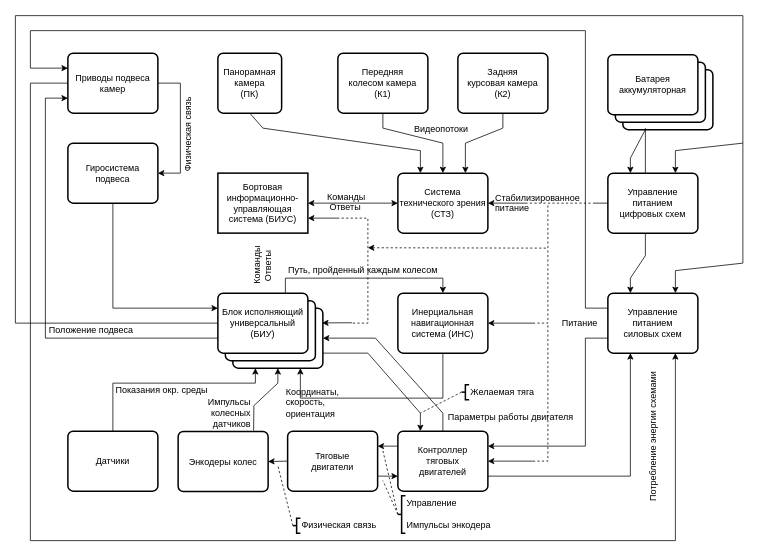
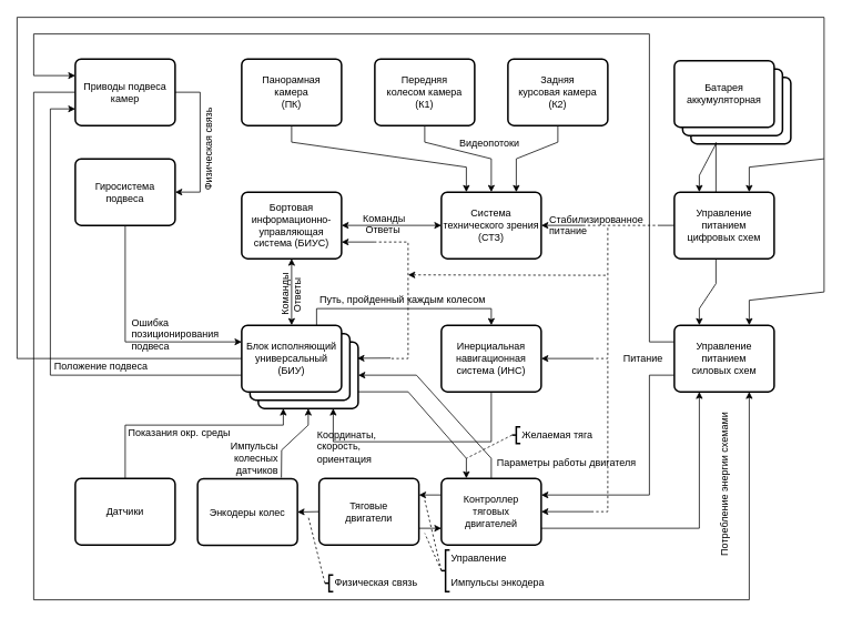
  <mxCell id="0" />
  <mxCell id="1" parent="0" />
  <mxCell id="2" value="" style="edgeStyle=orthogonalEdgeStyle;rounded=0;orthogonalLoop=1;jettySize=auto;html=1;exitX=1;exitY=0.5;exitDx=0;exitDy=0;startArrow=classic;startFill=1;" parent="1" source="4" edge="1"><mxGeometry relative="1" as="geometry"><mxPoint x="530" y="270" as="targetPoint" /></mxGeometry></mxCell>
- <mxCell id="4" value="Бортовая информационно-управляющая система (БИУС)" style="whiteSpace=wrap;html=1;absoluteArcSize=1;arcSize=14;strokeWidth=2;rounded=0;" parent="1" vertex="1"><mxGeometry x="290" y="230" width="120" height="80" as="geometry" /></mxCell>
+ <mxCell id="3" value="" style="edgeStyle=orthogonalEdgeStyle;rounded=0;orthogonalLoop=1;jettySize=auto;html=1;startArrow=classic;startFill=1;endArrow=classic;endFill=1;" parent="1" source="4" target="16" edge="1"><mxGeometry relative="1" as="geometry" /></mxCell>
+ <mxCell id="4" value="Бортовая информационно-управляющая система (БИУС)" style="rounded=1;whiteSpace=wrap;html=1;absoluteArcSize=1;arcSize=14;strokeWidth=2;" parent="1" vertex="1"><mxGeometry x="290" y="230" width="120" height="80" as="geometry" /></mxCell>
  <mxCell id="5" value="" style="rounded=0;orthogonalLoop=1;jettySize=auto;html=1;endArrow=none;endFill=0;startArrow=classic;startFill=1;entryX=0.5;entryY=1;entryDx=0;entryDy=0;exitX=0.25;exitY=0;exitDx=0;exitDy=0;" parent="1" source="8" target="9" edge="1"><mxGeometry relative="1" as="geometry"><mxPoint x="510" y="210" as="sourcePoint" /><Array as="points"><mxPoint x="560" y="200" /><mxPoint x="350" y="170" /></Array></mxGeometry></mxCell>
  <mxCell id="6" style="rounded=0;orthogonalLoop=1;jettySize=auto;html=1;exitX=0.5;exitY=0;exitDx=0;exitDy=0;entryX=0.5;entryY=1;entryDx=0;entryDy=0;startArrow=classic;startFill=1;endArrow=none;endFill=0;" parent="1" source="8" target="10" edge="1"><mxGeometry relative="1" as="geometry"><Array as="points"><mxPoint x="590" y="190" /><mxPoint x="510" y="170" /></Array></mxGeometry></mxCell>
  <mxCell id="7" style="rounded=0;orthogonalLoop=1;jettySize=auto;html=1;exitX=0.75;exitY=0;exitDx=0;exitDy=0;entryX=0.5;entryY=1;entryDx=0;entryDy=0;startArrow=classic;startFill=1;endArrow=none;endFill=0;" parent="1" source="8" target="11" edge="1"><mxGeometry relative="1" as="geometry"><Array as="points"><mxPoint x="620" y="190" /><mxPoint x="670" y="170" /></Array></mxGeometry></mxCell>
  <mxCell id="8" value="Система технического зрения (СТЗ)" style="rounded=1;whiteSpace=wrap;html=1;absoluteArcSize=1;arcSize=14;strokeWidth=2;" parent="1" vertex="1"><mxGeometry x="530" y="230" width="120" height="80" as="geometry" /></mxCell>
- <mxCell id="9" value="&lt;div&gt;Панорамная&lt;/div&gt;&lt;div&gt;камера&lt;/div&gt;&lt;div&gt;(ПК)&lt;/div&gt;" style="rounded=1;whiteSpace=wrap;html=1;absoluteArcSize=1;arcSize=14;strokeWidth=2;" parent="1" vertex="1"><mxGeometry x="290" y="70" width="85" height="80" as="geometry" /></mxCell>
+ <mxCell id="9" value="&lt;div&gt;Панорамная&lt;/div&gt;&lt;div&gt;камера&lt;/div&gt;&lt;div&gt;(ПК)&lt;/div&gt;" style="rounded=1;whiteSpace=wrap;html=1;absoluteArcSize=1;arcSize=14;strokeWidth=2;" parent="1" vertex="1"><mxGeometry x="290" y="70" width="120" height="80" as="geometry" /></mxCell>
  <mxCell id="10" value="&lt;div&gt;Передняя&lt;br&gt;&lt;/div&gt;&lt;div&gt;колесом камера&lt;/div&gt;&lt;div&gt;(К1)&lt;/div&gt;" style="rounded=1;whiteSpace=wrap;html=1;absoluteArcSize=1;arcSize=14;strokeWidth=2;" parent="1" vertex="1"><mxGeometry x="450" y="70" width="120" height="80" as="geometry" /></mxCell>
  <mxCell id="11" value="&lt;div&gt;Задняя&lt;/div&gt;&lt;div&gt;курсовая камера&lt;/div&gt;&lt;div&gt;(К2)&lt;/div&gt;" style="rounded=1;whiteSpace=wrap;html=1;absoluteArcSize=1;arcSize=14;strokeWidth=2;" parent="1" vertex="1"><mxGeometry x="610" y="70" width="120" height="80" as="geometry" /></mxCell>
  <mxCell id="12" value="Видеопотоки" style="text;html=1;resizable=0;points=[];autosize=1;align=left;verticalAlign=top;spacingTop=-4;" parent="1" vertex="1"><mxGeometry x="550" y="162" width="90" height="20" as="geometry" /></mxCell>
  <mxCell id="13" value="" style="group" parent="1" vertex="1" connectable="0"><mxGeometry x="290" y="390" width="140" height="100" as="geometry" /></mxCell>
  <mxCell id="14" value="" style="rounded=1;whiteSpace=wrap;html=1;absoluteArcSize=1;arcSize=14;strokeWidth=2;" parent="13" vertex="1"><mxGeometry x="20" y="20" width="120" height="80" as="geometry" /></mxCell>
  <mxCell id="15" value="" style="rounded=1;whiteSpace=wrap;html=1;absoluteArcSize=1;arcSize=14;strokeWidth=2;" parent="13" vertex="1"><mxGeometry x="10" y="10" width="120" height="80" as="geometry" /></mxCell>
  <mxCell id="16" value="Блок исполняющий универсальный (БИУ)" style="rounded=1;whiteSpace=wrap;html=1;absoluteArcSize=1;arcSize=14;strokeWidth=2;" parent="13" vertex="1"><mxGeometry width="120" height="80" as="geometry" /></mxCell>
  <mxCell id="17" style="edgeStyle=orthogonalEdgeStyle;rounded=0;orthogonalLoop=1;jettySize=auto;html=1;exitX=1;exitY=0.5;exitDx=0;exitDy=0;entryX=1;entryY=0.5;entryDx=0;entryDy=0;startArrow=none;startFill=0;endArrow=classic;endFill=1;" parent="1" source="19" target="22" edge="1"><mxGeometry relative="1" as="geometry"><Array as="points"><mxPoint x="240" y="110" /><mxPoint x="240" y="230" /></Array></mxGeometry></mxCell>
  <mxCell id="18" style="edgeStyle=none;rounded=0;orthogonalLoop=1;jettySize=auto;html=1;exitX=0;exitY=0.5;exitDx=0;exitDy=0;entryX=0.75;entryY=1;entryDx=0;entryDy=0;endArrow=classic;endFill=1;" edge="1" parent="1" source="19" target="70"><mxGeometry relative="1" as="geometry"><Array as="points"><mxPoint x="40" y="110" /><mxPoint x="40" y="720" /><mxPoint x="900" y="720" /></Array></mxGeometry></mxCell>
  <mxCell id="19" value="Приводы подвеса камер" style="rounded=1;whiteSpace=wrap;html=1;absoluteArcSize=1;arcSize=14;strokeWidth=2;" parent="1" vertex="1"><mxGeometry x="90" y="70" width="120" height="80" as="geometry" /></mxCell>
  <mxCell id="20" value="" style="edgeStyle=orthogonalEdgeStyle;rounded=0;orthogonalLoop=1;jettySize=auto;html=1;startArrow=none;startFill=0;endArrow=classic;endFill=1;entryX=0;entryY=0.75;entryDx=0;entryDy=0;exitX=0;exitY=0.75;exitDx=0;exitDy=0;" parent="1" source="16" target="19" edge="1"><mxGeometry relative="1" as="geometry"><Array as="points"><mxPoint x="60" y="450" /><mxPoint x="60" y="130" /></Array></mxGeometry></mxCell>
  <mxCell id="21" style="edgeStyle=orthogonalEdgeStyle;rounded=0;orthogonalLoop=1;jettySize=auto;html=1;exitX=0.5;exitY=1;exitDx=0;exitDy=0;entryX=0;entryY=0.25;entryDx=0;entryDy=0;startArrow=none;startFill=0;endArrow=classic;endFill=1;" parent="1" source="22" target="16" edge="1"><mxGeometry relative="1" as="geometry" /></mxCell>
  <mxCell id="22" value="Гиросистема подвеса" style="rounded=1;whiteSpace=wrap;html=1;absoluteArcSize=1;arcSize=14;strokeWidth=2;" parent="1" vertex="1"><mxGeometry x="90" y="190" width="120" height="80" as="geometry" /></mxCell>
  <mxCell id="23" value="Положение подвеса" style="text;html=1;resizable=0;points=[];autosize=1;align=left;verticalAlign=top;spacingTop=-4;" parent="1" vertex="1"><mxGeometry x="63" y="430" width="130" height="20" as="geometry" /></mxCell>
+ <mxCell id="24" value="&lt;div&gt;Ошибка&lt;/div&gt;&lt;div&gt;позиционирования&lt;/div&gt;&lt;div&gt;подвеса&lt;br&gt;&lt;/div&gt;" style="text;html=1;resizable=0;points=[];autosize=1;align=left;verticalAlign=top;spacingTop=-4;" parent="1" vertex="1"><mxGeometry x="156" y="377" width="130" height="40" as="geometry" /></mxCell>
  <mxCell id="25" value="&lt;div&gt;Физическая связь&lt;/div&gt;" style="text;html=1;resizable=0;points=[];autosize=1;align=left;verticalAlign=top;spacingTop=-4;rotation=-90;" parent="1" vertex="1"><mxGeometry x="190" y="160" width="120" height="20" as="geometry" /></mxCell>
  <mxCell id="26" value="&lt;div&gt;Команды&lt;/div&gt;&lt;div&gt;&amp;nbsp;Ответы&lt;br&gt;&lt;/div&gt;" style="text;html=1;resizable=0;points=[];autosize=1;align=left;verticalAlign=top;spacingTop=-4;" parent="1" vertex="1"><mxGeometry x="434" y="252" width="70" height="30" as="geometry" /></mxCell>
  <mxCell id="27" value="&lt;div&gt;Команды&lt;/div&gt;&lt;div&gt;&amp;nbsp;Ответы&lt;br&gt;&lt;/div&gt;" style="text;html=1;resizable=0;points=[];autosize=1;align=left;verticalAlign=top;spacingTop=-4;rotation=-90;" parent="1" vertex="1"><mxGeometry x="313" y="330" width="70" height="30" as="geometry" /></mxCell>
  <mxCell id="28" style="edgeStyle=orthogonalEdgeStyle;rounded=0;orthogonalLoop=1;jettySize=auto;html=1;exitX=0.75;exitY=0;exitDx=0;exitDy=0;startArrow=none;startFill=0;endArrow=classic;endFill=1;entryX=0.5;entryY=0;entryDx=0;entryDy=0;" parent="1" source="16" target="30" edge="1"><mxGeometry relative="1" as="geometry"><mxPoint x="550" y="470" as="targetPoint" /></mxGeometry></mxCell>
  <mxCell id="29" style="edgeStyle=orthogonalEdgeStyle;rounded=0;orthogonalLoop=1;jettySize=auto;html=1;exitX=0.5;exitY=1;exitDx=0;exitDy=0;startArrow=none;startFill=0;endArrow=classic;endFill=1;entryX=0.75;entryY=1;entryDx=0;entryDy=0;" parent="1" source="30" edge="1" target="14"><mxGeometry relative="1" as="geometry"><mxPoint x="380" y="490" as="targetPoint" /><Array as="points"><mxPoint x="590" y="530" /><mxPoint x="400" y="530" /></Array></mxGeometry></mxCell>
  <mxCell id="30" value="Инерциальная навигационная система (ИНС)" style="rounded=1;whiteSpace=wrap;html=1;absoluteArcSize=1;arcSize=14;strokeWidth=2;" parent="1" vertex="1"><mxGeometry x="530" y="390" width="120" height="80" as="geometry" /></mxCell>
  <mxCell id="31" value="Путь, пройденный каждым колесом" style="text;html=1;resizable=0;points=[];autosize=1;align=left;verticalAlign=top;spacingTop=-4;" parent="1" vertex="1"><mxGeometry x="382" y="350" width="220" height="20" as="geometry" /></mxCell>
  <mxCell id="32" value="&lt;div&gt;Координаты,&lt;/div&gt;&lt;div&gt;скорость,&lt;/div&gt;&lt;div&gt;ориентация&lt;br&gt;&lt;/div&gt;" style="text;html=1;resizable=0;points=[];autosize=1;align=left;verticalAlign=top;spacingTop=-4;" parent="1" vertex="1"><mxGeometry x="379" y="512" width="90" height="40" as="geometry" /></mxCell>
  <mxCell id="33" style="rounded=0;orthogonalLoop=1;jettySize=auto;html=1;exitX=0.839;exitY=-0.016;exitDx=0;exitDy=0;entryX=0.5;entryY=1;entryDx=0;entryDy=0;exitPerimeter=0;" edge="1" parent="1" source="34" target="14"><mxGeometry relative="1" as="geometry"><Array as="points"><mxPoint x="338" y="540" /><mxPoint x="370" y="510" /></Array></mxGeometry></mxCell>
  <mxCell id="34" value="Энкодеры колес" style="rounded=1;whiteSpace=wrap;html=1;absoluteArcSize=1;arcSize=14;strokeWidth=2;" vertex="1" parent="1"><mxGeometry x="237" y="574.5" width="120" height="80" as="geometry" /></mxCell>
  <mxCell id="35" style="edgeStyle=orthogonalEdgeStyle;rounded=0;orthogonalLoop=1;jettySize=auto;html=1;exitX=0.5;exitY=0;exitDx=0;exitDy=0;entryX=0.25;entryY=1;entryDx=0;entryDy=0;" edge="1" parent="1" source="36" target="14"><mxGeometry relative="1" as="geometry"><Array as="points"><mxPoint x="150" y="510" /><mxPoint x="340" y="510" /></Array></mxGeometry></mxCell>
  <mxCell id="36" value="Датчики" style="rounded=1;whiteSpace=wrap;html=1;absoluteArcSize=1;arcSize=14;strokeWidth=2;" vertex="1" parent="1"><mxGeometry x="90" y="574" width="120" height="80" as="geometry" /></mxCell>
  <mxCell id="37" value="&lt;div align=&quot;right&quot;&gt;Импульсы&lt;/div&gt;&lt;div align=&quot;right&quot;&gt;колесных&lt;/div&gt;&lt;div align=&quot;right&quot;&gt;датчиков&lt;br&gt;&lt;/div&gt;" style="text;html=1;resizable=0;points=[];autosize=1;align=left;verticalAlign=top;spacingTop=-4;" vertex="1" parent="1"><mxGeometry x="275" y="526" width="70" height="40" as="geometry" /></mxCell>
  <mxCell id="38" value="Показания окр. среды" style="text;html=1;resizable=0;points=[];autosize=1;align=left;verticalAlign=top;spacingTop=-4;" vertex="1" parent="1"><mxGeometry x="152" y="509" width="140" height="20" as="geometry" /></mxCell>
  <mxCell id="39" style="edgeStyle=none;rounded=0;orthogonalLoop=1;jettySize=auto;html=1;exitX=0;exitY=0.25;exitDx=0;exitDy=0;entryX=1;entryY=0.25;entryDx=0;entryDy=0;" edge="1" parent="1" source="42" target="46"><mxGeometry relative="1" as="geometry" /></mxCell>
  <mxCell id="40" style="edgeStyle=none;rounded=0;orthogonalLoop=1;jettySize=auto;html=1;exitX=0.5;exitY=0;exitDx=0;exitDy=0;entryX=1;entryY=0.5;entryDx=0;entryDy=0;" edge="1" parent="1" source="42" target="14"><mxGeometry relative="1" as="geometry"><Array as="points"><mxPoint x="590" y="550" /><mxPoint x="500" y="450" /></Array></mxGeometry></mxCell>
  <mxCell id="41" style="edgeStyle=none;rounded=0;orthogonalLoop=1;jettySize=auto;html=1;exitX=1;exitY=0.75;exitDx=0;exitDy=0;entryX=0.25;entryY=1;entryDx=0;entryDy=0;endArrow=classic;endFill=1;" edge="1" parent="1" source="42" target="70"><mxGeometry relative="1" as="geometry"><Array as="points"><mxPoint x="840" y="634" /></Array></mxGeometry></mxCell>
  <mxCell id="42" value="&lt;div&gt;Контроллер&lt;/div&gt;&lt;div&gt;тяговых&lt;/div&gt;&lt;div&gt;двигателей&lt;/div&gt;" style="rounded=1;whiteSpace=wrap;html=1;absoluteArcSize=1;arcSize=14;strokeWidth=2;" vertex="1" parent="1"><mxGeometry x="530" y="574" width="120" height="80" as="geometry" /></mxCell>
  <mxCell id="43" style="rounded=0;orthogonalLoop=1;jettySize=auto;html=1;exitX=1;exitY=0.75;exitDx=0;exitDy=0;entryX=0.25;entryY=0;entryDx=0;entryDy=0;" edge="1" parent="1" source="14" target="42"><mxGeometry relative="1" as="geometry"><Array as="points"><mxPoint x="490" y="470" /><mxPoint x="560" y="550" /></Array></mxGeometry></mxCell>
  <mxCell id="44" style="edgeStyle=none;rounded=0;orthogonalLoop=1;jettySize=auto;html=1;exitX=0;exitY=0.5;exitDx=0;exitDy=0;entryX=1;entryY=0.5;entryDx=0;entryDy=0;" edge="1" parent="1" source="46" target="34"><mxGeometry relative="1" as="geometry"><Array as="points" /></mxGeometry></mxCell>
  <mxCell id="45" style="edgeStyle=none;rounded=0;orthogonalLoop=1;jettySize=auto;html=1;exitX=1;exitY=0.75;exitDx=0;exitDy=0;entryX=0;entryY=0.75;entryDx=0;entryDy=0;" edge="1" parent="1" source="46" target="42"><mxGeometry relative="1" as="geometry" /></mxCell>
  <mxCell id="46" value="&lt;div&gt;Тяговые&lt;/div&gt;&lt;div&gt;двигатели&lt;br&gt;&lt;/div&gt;" style="rounded=1;whiteSpace=wrap;html=1;absoluteArcSize=1;arcSize=14;strokeWidth=2;" vertex="1" parent="1"><mxGeometry x="383" y="574" width="120" height="80" as="geometry" /></mxCell>
  <mxCell id="47" value="Параметры работы двигателя" style="text;html=1;resizable=0;points=[];autosize=1;align=left;verticalAlign=top;spacingTop=-4;" vertex="1" parent="1"><mxGeometry x="595" y="546" width="190" height="20" as="geometry" /></mxCell>
  <mxCell id="48" value="" style="group" vertex="1" connectable="0" parent="1"><mxGeometry x="615" y="512" width="110" height="20" as="geometry" /></mxCell>
  <mxCell id="49" value="Желаемая тяга" style="text;html=1;resizable=0;points=[];autosize=1;align=left;verticalAlign=top;spacingTop=-4;" vertex="1" parent="48"><mxGeometry x="10" width="100" height="20" as="geometry" /></mxCell>
  <mxCell id="50" value="" style="strokeWidth=2;html=1;shape=mxgraph.flowchart.annotation_2;align=left;pointerEvents=1" vertex="1" parent="48"><mxGeometry width="10" height="20" as="geometry" /></mxCell>
  <mxCell id="51" style="edgeStyle=none;rounded=0;orthogonalLoop=1;jettySize=auto;html=1;endArrow=none;endFill=0;exitX=0;exitY=0.5;exitDx=0;exitDy=0;exitPerimeter=0;dashed=1;" edge="1" parent="1" source="50"><mxGeometry relative="1" as="geometry"><mxPoint x="560" y="550" as="targetPoint" /></mxGeometry></mxCell>
  <mxCell id="52" value="" style="group" vertex="1" connectable="0" parent="1"><mxGeometry x="390" y="690" width="130" height="20.143" as="geometry" /></mxCell>
  <mxCell id="53" value="&lt;div&gt;Физическая связь&lt;/div&gt;" style="text;html=1;resizable=0;points=[];autosize=1;align=left;verticalAlign=top;spacingTop=-4;rotation=0;" vertex="1" parent="52"><mxGeometry x="10" y="0.143" width="120" height="20" as="geometry" /></mxCell>
  <mxCell id="54" value="" style="strokeWidth=2;html=1;shape=mxgraph.flowchart.annotation_2;align=left;pointerEvents=1" vertex="1" parent="52"><mxGeometry width="10" height="20" as="geometry" /></mxCell>
  <mxCell id="55" style="edgeStyle=none;rounded=0;orthogonalLoop=1;jettySize=auto;html=1;exitX=0;exitY=0.5;exitDx=0;exitDy=0;exitPerimeter=0;dashed=1;endArrow=none;endFill=0;" edge="1" parent="1" source="54"><mxGeometry relative="1" as="geometry"><mxPoint x="370" y="620" as="targetPoint" /><mxPoint x="389.935" y="700.032" as="sourcePoint" /></mxGeometry></mxCell>
  <mxCell id="56" value="" style="group" vertex="1" connectable="0" parent="1"><mxGeometry x="530" y="660" width="160" height="50" as="geometry" /></mxCell>
  <mxCell id="57" value="&lt;div&gt;Управление&lt;br&gt;&lt;/div&gt;&lt;div&gt;&lt;br&gt;&lt;/div&gt;&lt;div&gt;Импульсы энкодера&lt;br&gt;&lt;/div&gt;" style="text;html=1;resizable=0;points=[];autosize=1;align=left;verticalAlign=top;spacingTop=-4;rotation=0;" vertex="1" parent="56"><mxGeometry x="10" y="0.143" width="130" height="40" as="geometry" /></mxCell>
  <mxCell id="58" value="" style="strokeWidth=2;html=1;shape=mxgraph.flowchart.annotation_2;align=left;pointerEvents=1" vertex="1" parent="56"><mxGeometry width="10" height="50" as="geometry" /></mxCell>
  <mxCell id="59" style="edgeStyle=none;rounded=0;orthogonalLoop=1;jettySize=auto;html=1;exitX=0;exitY=0.5;exitDx=0;exitDy=0;exitPerimeter=0;dashed=1;endArrow=none;endFill=0;" edge="1" parent="1" source="58"><mxGeometry relative="1" as="geometry"><mxPoint x="510" y="640" as="targetPoint" /></mxGeometry></mxCell>
  <mxCell id="60" style="edgeStyle=none;rounded=0;orthogonalLoop=1;jettySize=auto;html=1;exitX=0;exitY=0.5;exitDx=0;exitDy=0;exitPerimeter=0;dashed=1;endArrow=none;endFill=0;" edge="1" parent="1" source="58"><mxGeometry relative="1" as="geometry"><mxPoint x="510" y="600" as="targetPoint" /><mxPoint x="530" y="685" as="sourcePoint" /></mxGeometry></mxCell>
  <mxCell id="61" value="" style="group" vertex="1" connectable="0" parent="1"><mxGeometry x="810" y="72" width="140" height="100" as="geometry" /></mxCell>
  <mxCell id="62" value="" style="rounded=1;whiteSpace=wrap;html=1;absoluteArcSize=1;arcSize=14;strokeWidth=2;" vertex="1" parent="61"><mxGeometry x="20" y="20" width="120" height="80" as="geometry" /></mxCell>
  <mxCell id="63" value="" style="rounded=1;whiteSpace=wrap;html=1;absoluteArcSize=1;arcSize=14;strokeWidth=2;" vertex="1" parent="61"><mxGeometry x="10" y="10" width="120" height="80" as="geometry" /></mxCell>
  <mxCell id="64" value="Батарея аккумуляторная" style="rounded=1;whiteSpace=wrap;html=1;absoluteArcSize=1;arcSize=14;strokeWidth=2;" vertex="1" parent="61"><mxGeometry width="120" height="80" as="geometry" /></mxCell>
  <mxCell id="65" style="edgeStyle=none;rounded=0;orthogonalLoop=1;jettySize=auto;html=1;endArrow=none;endFill=0;dashed=1;" edge="1" parent="1"><mxGeometry relative="1" as="geometry"><mxPoint x="790" y="270" as="targetPoint" /><mxPoint x="700" y="270" as="sourcePoint" /></mxGeometry></mxCell>
  <mxCell id="66" style="edgeStyle=none;rounded=0;orthogonalLoop=1;jettySize=auto;html=1;entryX=0.25;entryY=0;entryDx=0;entryDy=0;startArrow=none;startFill=0;endArrow=classic;endFill=1;" edge="1" parent="1" target="70"><mxGeometry relative="1" as="geometry"><mxPoint x="860" y="170" as="sourcePoint" /><Array as="points"><mxPoint x="860" y="340" /><mxPoint x="840" y="370" /></Array></mxGeometry></mxCell>
  <mxCell id="67" value="&lt;div&gt;Управление&lt;/div&gt;&lt;div&gt;питанием&lt;/div&gt;&lt;div&gt;цифровых схем&lt;br&gt;&lt;/div&gt;" style="rounded=1;whiteSpace=wrap;html=1;absoluteArcSize=1;arcSize=14;strokeWidth=2;" vertex="1" parent="1"><mxGeometry x="810" y="230" width="120" height="80" as="geometry" /></mxCell>
  <mxCell id="68" style="edgeStyle=none;rounded=0;orthogonalLoop=1;jettySize=auto;html=1;exitX=0;exitY=0.75;exitDx=0;exitDy=0;entryX=1;entryY=0.25;entryDx=0;entryDy=0;endArrow=classic;endFill=1;" edge="1" parent="1" source="70" target="42"><mxGeometry relative="1" as="geometry"><Array as="points"><mxPoint x="780" y="450" /><mxPoint x="780" y="594" /></Array></mxGeometry></mxCell>
  <mxCell id="69" style="edgeStyle=none;rounded=0;orthogonalLoop=1;jettySize=auto;html=1;exitX=0;exitY=0.25;exitDx=0;exitDy=0;entryX=0;entryY=0.25;entryDx=0;entryDy=0;endArrow=classic;endFill=1;" edge="1" parent="1" source="70" target="19"><mxGeometry relative="1" as="geometry"><Array as="points"><mxPoint x="780" y="410" /><mxPoint x="780" y="40" /><mxPoint x="40" y="40" /><mxPoint x="40" y="90" /></Array></mxGeometry></mxCell>
  <mxCell id="70" value="&lt;div&gt;Управление&lt;/div&gt;&lt;div&gt;питанием&lt;/div&gt;&lt;div&gt;силовых схем&lt;br&gt;&lt;/div&gt;" style="rounded=1;whiteSpace=wrap;html=1;absoluteArcSize=1;arcSize=14;strokeWidth=2;" vertex="1" parent="1"><mxGeometry x="810" y="390" width="120" height="80" as="geometry" /></mxCell>
  <mxCell id="71" value="Потребление энергии схемами" style="text;html=1;resizable=0;points=[];autosize=1;align=left;verticalAlign=top;spacingTop=-4;rotation=-90;" vertex="1" parent="1"><mxGeometry x="775" y="564.5" width="190" height="20" as="geometry" /></mxCell>
  <mxCell id="72" value="" style="endArrow=classic;html=1;entryX=1;entryY=0.75;entryDx=0;entryDy=0;" edge="1" parent="1" target="4"><mxGeometry width="50" height="50" relative="1" as="geometry"><mxPoint x="450" y="290" as="sourcePoint" /><mxPoint x="480" y="290" as="targetPoint" /></mxGeometry></mxCell>
  <mxCell id="73" value="" style="endArrow=classic;html=1;entryX=1;entryY=0.75;entryDx=0;entryDy=0;" edge="1" parent="1"><mxGeometry width="50" height="50" relative="1" as="geometry"><mxPoint x="469" y="429.5" as="sourcePoint" /><mxPoint x="428.952" y="429.69" as="targetPoint" /></mxGeometry></mxCell>
  <mxCell id="74" value="" style="endArrow=classic;html=1;entryX=1;entryY=0.5;entryDx=0;entryDy=0;" edge="1" parent="1" target="8"><mxGeometry width="50" height="50" relative="1" as="geometry"><mxPoint x="700" y="270" as="sourcePoint" /><mxPoint x="659.952" y="290.19" as="targetPoint" /></mxGeometry></mxCell>
  <mxCell id="75" value="" style="endArrow=classic;html=1;entryX=1;entryY=0.5;entryDx=0;entryDy=0;" edge="1" parent="1" target="30"><mxGeometry width="50" height="50" relative="1" as="geometry"><mxPoint x="710" y="430" as="sourcePoint" /><mxPoint x="654.952" y="430.19" as="targetPoint" /></mxGeometry></mxCell>
  <mxCell id="76" value="" style="endArrow=classic;html=1;entryX=1;entryY=0.5;entryDx=0;entryDy=0;" edge="1" parent="1" target="42"><mxGeometry width="50" height="50" relative="1" as="geometry"><mxPoint x="710" y="614" as="sourcePoint" /><mxPoint x="659.952" y="614.69" as="targetPoint" /></mxGeometry></mxCell>
  <mxCell id="77" value="" style="endArrow=none;html=1;exitX=0;exitY=0.5;exitDx=0;exitDy=0;endFill=0;" edge="1" parent="1" source="67"><mxGeometry width="50" height="50" relative="1" as="geometry"><mxPoint x="710" y="350" as="sourcePoint" /><mxPoint x="790" y="270" as="targetPoint" /></mxGeometry></mxCell>
  <mxCell id="78" style="edgeStyle=none;rounded=0;orthogonalLoop=1;jettySize=auto;html=1;endArrow=none;endFill=0;dashed=1;" edge="1" parent="1"><mxGeometry relative="1" as="geometry"><mxPoint x="730" y="270" as="targetPoint" /><mxPoint x="710" y="430" as="sourcePoint" /><Array as="points"><mxPoint x="730" y="430" /></Array></mxGeometry></mxCell>
  <mxCell id="79" style="edgeStyle=none;rounded=0;orthogonalLoop=1;jettySize=auto;html=1;endArrow=none;endFill=0;dashed=1;" edge="1" parent="1"><mxGeometry relative="1" as="geometry"><mxPoint x="450" y="290" as="targetPoint" /><mxPoint x="470" y="430" as="sourcePoint" /><Array as="points"><mxPoint x="490" y="430" /><mxPoint x="490" y="290" /></Array></mxGeometry></mxCell>
  <mxCell id="80" style="edgeStyle=none;rounded=0;orthogonalLoop=1;jettySize=auto;html=1;endArrow=none;endFill=0;dashed=1;startArrow=classic;startFill=1;" edge="1" parent="1"><mxGeometry relative="1" as="geometry"><mxPoint x="730" y="330" as="targetPoint" /><mxPoint x="490" y="329.5" as="sourcePoint" /></mxGeometry></mxCell>
  <mxCell id="81" value="&lt;div&gt;Стабилизированное&lt;/div&gt;&lt;div&gt;питание&lt;/div&gt;" style="text;html=1;resizable=0;points=[];autosize=1;align=left;verticalAlign=top;spacingTop=-4;" vertex="1" parent="1"><mxGeometry x="658" y="253" width="130" height="30" as="geometry" /></mxCell>
  <mxCell id="82" style="edgeStyle=none;rounded=0;orthogonalLoop=1;jettySize=auto;html=1;endArrow=none;endFill=0;dashed=1;" edge="1" parent="1"><mxGeometry relative="1" as="geometry"><mxPoint x="730" y="430" as="targetPoint" /><mxPoint x="710" y="614" as="sourcePoint" /><Array as="points"><mxPoint x="730" y="614" /></Array></mxGeometry></mxCell>
  <mxCell id="83" value="Питание" style="text;html=1;resizable=0;points=[];autosize=1;align=left;verticalAlign=top;spacingTop=-4;" vertex="1" parent="1"><mxGeometry x="747" y="420" width="70" height="20" as="geometry" /></mxCell>
  <mxCell id="84" style="edgeStyle=none;rounded=0;orthogonalLoop=1;jettySize=auto;html=1;exitX=0;exitY=0.5;exitDx=0;exitDy=0;entryX=0.75;entryY=0;entryDx=0;entryDy=0;startArrow=none;startFill=0;endArrow=classic;endFill=1;" edge="1" parent="1" source="16" target="70"><mxGeometry relative="1" as="geometry"><Array as="points"><mxPoint x="20" y="430" /><mxPoint x="20" y="20" /><mxPoint x="990" y="20" /><mxPoint x="990" y="350" /><mxPoint x="900" y="360" /></Array></mxGeometry></mxCell>
  <mxCell id="85" style="edgeStyle=none;rounded=0;orthogonalLoop=1;jettySize=auto;html=1;entryX=0.75;entryY=0;entryDx=0;entryDy=0;startArrow=none;startFill=0;endArrow=classic;endFill=1;" edge="1" parent="1" target="67"><mxGeometry relative="1" as="geometry"><mxPoint x="990" y="190" as="sourcePoint" /><Array as="points"><mxPoint x="900" y="200" /></Array></mxGeometry></mxCell>
  <mxCell id="86" style="edgeStyle=none;rounded=0;orthogonalLoop=1;jettySize=auto;html=1;exitX=0.25;exitY=1;exitDx=0;exitDy=0;entryX=0.25;entryY=0;entryDx=0;entryDy=0;startArrow=none;startFill=0;endArrow=classic;endFill=1;" edge="1" parent="1" source="62" target="67"><mxGeometry relative="1" as="geometry"><Array as="points"><mxPoint x="840" y="210" /></Array></mxGeometry></mxCell>
